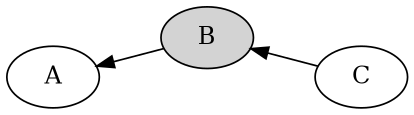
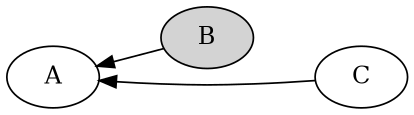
  digraph {
    rankdir=LR
    node [style=solid]
    edge [dir=back]
    B [style=filled]
    C
    A
-   B -> C
+   A -> C
    A -> B
  }
